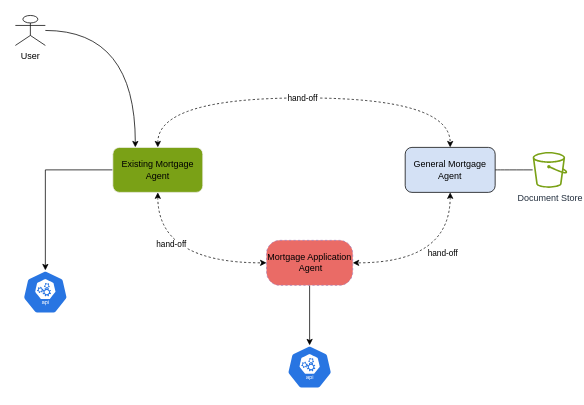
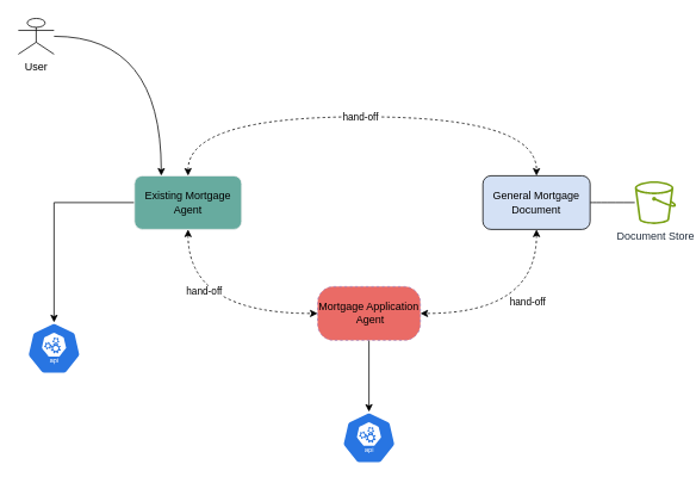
  <mxCell id="0" />
  <mxCell id="1" parent="0" />
  <mxCell id="2" style="edgeStyle=orthogonalEdgeStyle;curved=1;rounded=0;orthogonalLoop=1;jettySize=auto;html=1;entryX=0.25;entryY=0;entryDx=0;entryDy=0;" parent="1" source="3" target="9" edge="1"><mxGeometry relative="1" as="geometry" /></mxCell>
  <mxCell id="3" value="User" style="shape=umlActor;verticalLabelPosition=bottom;verticalAlign=top;html=1;outlineConnect=0;" parent="1" vertex="1"><mxGeometry x="20" y="20" width="40" height="40" as="geometry" /></mxCell>
  <mxCell id="4" style="edgeStyle=orthogonalEdgeStyle;curved=1;rounded=0;orthogonalLoop=1;jettySize=auto;html=1;entryX=0;entryY=0.5;entryDx=0;entryDy=0;exitX=0.5;exitY=1;exitDx=0;exitDy=0;startArrow=classic;endArrow=classic;dashed=1;" parent="1" source="9" target="11" edge="1"><mxGeometry relative="1" as="geometry" /></mxCell>
  <mxCell id="5" value="hand-off" style="edgeLabel;html=1;align=center;verticalAlign=middle;resizable=0;points=[];" parent="4" vertex="1" connectable="0"><mxGeometry x="-0.419" y="17" relative="1" as="geometry"><mxPoint as="offset" /></mxGeometry></mxCell>
  <mxCell id="6" style="edgeStyle=orthogonalEdgeStyle;curved=1;rounded=0;orthogonalLoop=1;jettySize=auto;html=1;entryX=0.5;entryY=0;entryDx=0;entryDy=0;exitX=0.5;exitY=0;exitDx=0;exitDy=0;startArrow=classic;endArrow=classic;dashed=1;" parent="1" source="9" target="15" edge="1"><mxGeometry relative="1" as="geometry"><Array as="points"><mxPoint x="210" y="130" /><mxPoint x="600" y="130" /></Array></mxGeometry></mxCell>
  <mxCell id="7" value="hand-off" style="edgeLabel;html=1;align=center;verticalAlign=middle;resizable=0;points=[];" parent="6" vertex="1" connectable="0"><mxGeometry x="-0.012" relative="1" as="geometry"><mxPoint as="offset" /></mxGeometry></mxCell>
  <mxCell id="8" style="edgeStyle=orthogonalEdgeStyle;rounded=0;orthogonalLoop=1;jettySize=auto;html=1;entryX=0.5;entryY=0;entryDx=0;entryDy=0;entryPerimeter=0;" edge="1" parent="1" source="9" target="18"><mxGeometry relative="1" as="geometry" /></mxCell>
- <mxCell id="9" value="Existing Mortgage Agent" style="rounded=1;whiteSpace=wrap;html=1;fillColor=#7aa116;strokeColor=#f3f1f1;" parent="1" vertex="1"><mxGeometry x="150" y="196" width="120" height="60" as="geometry" /></mxCell>
+ <mxCell id="9" value="Existing Mortgage Agent" style="rounded=1;whiteSpace=wrap;html=1;fillColor=#67ab9f;strokeColor=#f3f1f1;" parent="1" vertex="1"><mxGeometry x="150" y="196" width="120" height="60" as="geometry" /></mxCell>
  <mxCell id="10" style="edgeStyle=orthogonalEdgeStyle;rounded=0;orthogonalLoop=1;jettySize=auto;html=1;entryX=0.5;entryY=0;entryDx=0;entryDy=0;entryPerimeter=0;" edge="1" parent="1" source="11" target="17"><mxGeometry relative="1" as="geometry" /></mxCell>
  <mxCell id="11" value="Mortgage Application&lt;br&gt;&amp;nbsp;Agent" style="rounded=1;whiteSpace=wrap;html=1;fillColor=#ea6b66;strokeColor=#a680b8;arcSize=30;dashed=1;" parent="1" vertex="1"><mxGeometry x="355" y="320" width="115" height="60" as="geometry" /></mxCell>
  <mxCell id="12" style="edgeStyle=orthogonalEdgeStyle;curved=1;rounded=0;orthogonalLoop=1;jettySize=auto;html=1;endArrow=none;" parent="1" source="15" target="16" edge="1"><mxGeometry relative="1" as="geometry" /></mxCell>
  <mxCell id="13" style="edgeStyle=orthogonalEdgeStyle;curved=1;rounded=0;orthogonalLoop=1;jettySize=auto;html=1;entryX=1;entryY=0.5;entryDx=0;entryDy=0;exitX=0.5;exitY=1;exitDx=0;exitDy=0;startArrow=classic;endArrow=classic;dashed=1;" parent="1" source="15" target="11" edge="1"><mxGeometry relative="1" as="geometry" /></mxCell>
  <mxCell id="14" value="hand-off" style="edgeLabel;html=1;align=center;verticalAlign=middle;resizable=0;points=[];" parent="13" vertex="1" connectable="0"><mxGeometry x="-0.278" y="-11" relative="1" as="geometry"><mxPoint as="offset" /></mxGeometry></mxCell>
- <mxCell id="15" value="General Mortgage&lt;br&gt;Agent" style="rounded=1;whiteSpace=wrap;html=1;fillColor=#d4e1f5;" parent="1" vertex="1"><mxGeometry x="540" y="196" width="120" height="60" as="geometry" /></mxCell>
+ <mxCell id="15" value="General Mortgage&lt;br&gt;Document" style="rounded=1;whiteSpace=wrap;html=1;fillColor=#d4e1f5;" parent="1" vertex="1"><mxGeometry x="540" y="196" width="120" height="60" as="geometry" /></mxCell>
  <mxCell id="16" value="Document Store" style="sketch=0;outlineConnect=0;fontColor=#232F3E;gradientColor=none;fillColor=#7AA116;strokeColor=none;dashed=0;verticalLabelPosition=bottom;verticalAlign=top;align=center;html=1;fontSize=12;fontStyle=0;aspect=fixed;pointerEvents=1;shape=mxgraph.aws4.bucket;" parent="1" vertex="1"><mxGeometry x="710" y="202" width="46.15" height="48" as="geometry" /></mxCell>
  <mxCell id="17" value="" style="sketch=0;html=1;dashed=0;whitespace=wrap;fillColor=#2875E2;strokeColor=#ffffff;points=[[0.005,0.63,0],[0.1,0.2,0],[0.9,0.2,0],[0.5,0,0],[0.995,0.63,0],[0.72,0.99,0],[0.5,1,0],[0.28,0.99,0]];verticalLabelPosition=bottom;align=center;verticalAlign=top;shape=mxgraph.kubernetes.icon;prIcon=api" vertex="1" parent="1"><mxGeometry x="372.5" y="460" width="80" height="58" as="geometry" /></mxCell>
  <mxCell id="18" value="" style="sketch=0;html=1;dashed=0;whitespace=wrap;fillColor=#2875E2;strokeColor=#ffffff;points=[[0.005,0.63,0],[0.1,0.2,0],[0.9,0.2,0],[0.5,0,0],[0.995,0.63,0],[0.72,0.99,0],[0.5,1,0],[0.28,0.99,0]];verticalLabelPosition=bottom;align=center;verticalAlign=top;shape=mxgraph.kubernetes.icon;prIcon=api" vertex="1" parent="1"><mxGeometry x="20" y="360" width="80" height="58" as="geometry" /></mxCell>
